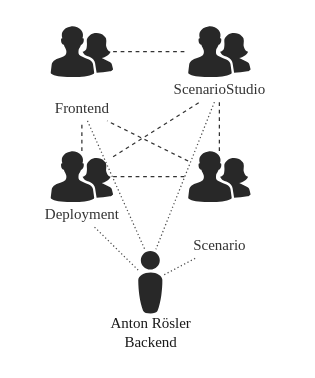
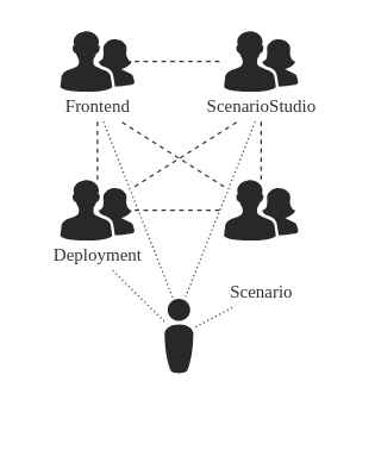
  <mxCell id="0" />
  <mxCell id="1" parent="0" />
  <mxCell id="2" style="edgeStyle=none;html=1;fontFamily=Verdana;fontColor=#333333;strokeColor=#333333;dashed=1;endArrow=none;endFill=0;" edge="1" parent="1" source="5" target="15"><mxGeometry relative="1" as="geometry" /></mxCell>
  <mxCell id="3" style="edgeStyle=none;html=1;dashed=1;fontFamily=Verdana;fontColor=#333333;endArrow=none;endFill=0;strokeColor=#333333;" edge="1" parent="1" source="5" target="21"><mxGeometry relative="1" as="geometry" /></mxCell>
  <mxCell id="4" style="edgeStyle=none;html=1;dashed=1;fontFamily=Verdana;fontColor=#333333;endArrow=none;endFill=0;strokeColor=#333333;" edge="1" parent="1" source="5" target="10"><mxGeometry relative="1" as="geometry" /></mxCell>
  <mxCell id="5" value="" style="verticalLabelPosition=bottom;sketch=0;html=1;fillColor=#282828;strokeColor=none;verticalAlign=top;pointerEvents=1;align=center;shape=mxgraph.cisco_safe.people_places_things_icons.icon2;" vertex="1" parent="1"><mxGeometry x="40" y="120" width="50" height="41" as="geometry" /></mxCell>
  <mxCell id="6" value="" style="verticalLabelPosition=bottom;sketch=0;html=1;fillColor=#282828;strokeColor=none;verticalAlign=top;pointerEvents=1;align=center;shape=mxgraph.cisco_safe.people_places_things_icons.icon8;" vertex="1" parent="1"><mxGeometry x="110" y="200" width="19.5" height="50" as="geometry" /></mxCell>
- <mxCell id="7" value="Anton Rösler&lt;br&gt;Backend" style="text;html=1;align=center;verticalAlign=middle;resizable=0;points=[];autosize=1;strokeColor=none;fillColor=none;fontColor=#1A1A1A;fontFamily=Verdana;" vertex="1" parent="1"><mxGeometry x="74.75" y="250" width="90" height="30" as="geometry" /></mxCell>
  <mxCell id="8" style="edgeStyle=none;html=1;dashed=1;fontFamily=Verdana;fontColor=#333333;endArrow=none;endFill=0;strokeColor=#333333;" edge="1" parent="1" source="10" target="21"><mxGeometry relative="1" as="geometry" /></mxCell>
  <mxCell id="9" style="edgeStyle=none;html=1;dashed=1;fontFamily=Verdana;fontColor=#333333;endArrow=none;endFill=0;strokeColor=#333333;" edge="1" parent="1" source="10" target="15"><mxGeometry relative="1" as="geometry" /></mxCell>
  <mxCell id="10" value="" style="verticalLabelPosition=bottom;sketch=0;html=1;fillColor=#282828;strokeColor=none;verticalAlign=top;pointerEvents=1;align=center;shape=mxgraph.cisco_safe.people_places_things_icons.icon2;" vertex="1" parent="1"><mxGeometry x="150" y="120" width="50" height="41" as="geometry" /></mxCell>
  <mxCell id="11" value="" style="verticalLabelPosition=bottom;sketch=0;html=1;fillColor=#282828;strokeColor=none;verticalAlign=top;pointerEvents=1;align=center;shape=mxgraph.cisco_safe.people_places_things_icons.icon2;" vertex="1" parent="1"><mxGeometry x="150" y="20" width="50" height="41" as="geometry" /></mxCell>
  <mxCell id="12" style="edgeStyle=none;html=1;dashed=1;fontFamily=Verdana;fontColor=#333333;endArrow=none;endFill=0;strokeColor=#333333;" edge="1" parent="1" source="13" target="11"><mxGeometry relative="1" as="geometry" /></mxCell>
  <mxCell id="13" value="" style="verticalLabelPosition=bottom;sketch=0;html=1;fillColor=#282828;strokeColor=none;verticalAlign=top;pointerEvents=1;align=center;shape=mxgraph.cisco_safe.people_places_things_icons.icon2;" vertex="1" parent="1"><mxGeometry x="40" y="20" width="50" height="41" as="geometry" /></mxCell>
  <mxCell id="14" style="edgeStyle=none;html=1;dashed=1;dashPattern=1 2;fontFamily=Verdana;fontColor=#333333;endArrow=none;endFill=0;strokeColor=#4D4D4D;entryX=0.297;entryY=-0.003;entryDx=0;entryDy=0;entryPerimeter=0;" edge="1" parent="1" source="15" target="6"><mxGeometry relative="1" as="geometry" /></mxCell>
- <mxCell id="15" value="Frontend" style="text;html=1;align=center;verticalAlign=middle;resizable=0;points=[];autosize=1;strokeColor=none;fillColor=none;fontFamily=Verdana;fontColor=#333333;" vertex="1" parent="1"><mxGeometry x="30" y="76" width="70" height="20" as="geometry" /></mxCell>
+ <mxCell id="15" value="Frontend" style="text;html=1;align=center;verticalAlign=middle;resizable=0;points=[];autosize=1;strokeColor=none;fillColor=none;fontFamily=Verdana;fontColor=#333333;" vertex="1" parent="1"><mxGeometry x="30" y="61" width="70" height="20" as="geometry" /></mxCell>
  <mxCell id="16" style="edgeStyle=none;html=1;dashed=1;dashPattern=1 2;fontFamily=Verdana;fontColor=#333333;endArrow=none;endFill=0;strokeColor=#4D4D4D;" edge="1" parent="1" source="17" target="6"><mxGeometry relative="1" as="geometry" /></mxCell>
  <mxCell id="17" value="Deployment" style="text;html=1;align=center;verticalAlign=middle;resizable=0;points=[];autosize=1;strokeColor=none;fillColor=none;fontFamily=Verdana;fontColor=#333333;" vertex="1" parent="1"><mxGeometry x="20" y="161" width="90" height="20" as="geometry" /></mxCell>
  <mxCell id="18" style="edgeStyle=none;html=1;dashed=1;dashPattern=1 2;fontFamily=Verdana;fontColor=#333333;endArrow=none;endFill=0;strokeColor=#4D4D4D;" edge="1" parent="1" source="19" target="6"><mxGeometry relative="1" as="geometry" /></mxCell>
  <mxCell id="19" value="Scenario" style="text;html=1;align=center;verticalAlign=middle;resizable=0;points=[];autosize=1;strokeColor=none;fillColor=none;fontFamily=Verdana;fontColor=#333333;" vertex="1" parent="1"><mxGeometry x="139.5" y="186" width="70" height="20" as="geometry" /></mxCell>
  <mxCell id="20" style="edgeStyle=none;html=1;entryX=0.73;entryY=-0.027;entryDx=0;entryDy=0;entryPerimeter=0;dashed=1;dashPattern=1 2;fontFamily=Verdana;fontColor=#333333;endArrow=none;endFill=0;strokeColor=#4D4D4D;" edge="1" parent="1" source="21" target="6"><mxGeometry relative="1" as="geometry" /></mxCell>
  <mxCell id="21" value="ScenarioStudio" style="text;html=1;align=center;verticalAlign=middle;resizable=0;points=[];autosize=1;strokeColor=none;fillColor=none;fontFamily=Verdana;fontColor=#333333;" vertex="1" parent="1"><mxGeometry x="120" y="61" width="110" height="20" as="geometry" /></mxCell>
